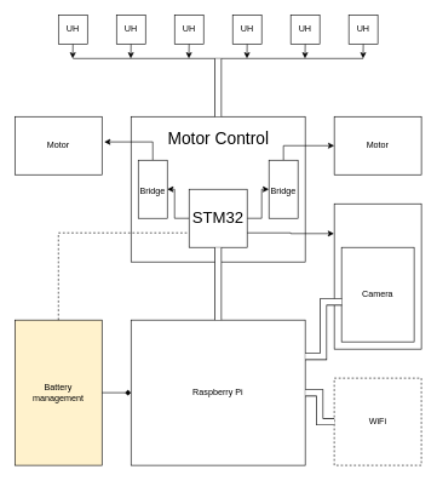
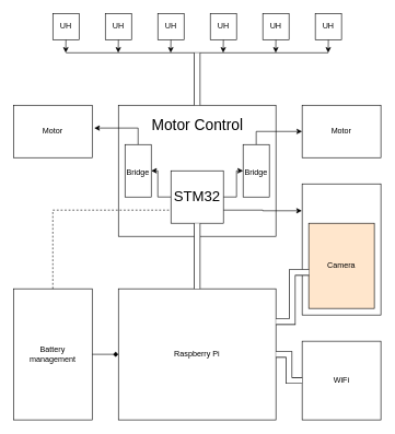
  <mxCell id="0" />
  <mxCell id="1" parent="0" />
- <mxCell id="2" value="&lt;div&gt;Battery &lt;br&gt;&lt;/div&gt;&lt;div&gt;management&lt;/div&gt;" style="rounded=0;whiteSpace=wrap;html=1;fillColor=#fff2cc;" vertex="1" parent="1"><mxGeometry x="20" y="440" width="120" height="200" as="geometry" /></mxCell>
+ <mxCell id="2" value="&lt;div&gt;Battery &lt;br&gt;&lt;/div&gt;&lt;div&gt;management&lt;/div&gt;" style="rounded=0;whiteSpace=wrap;html=1;" vertex="1" parent="1"><mxGeometry x="20" y="440" width="120" height="200" as="geometry" /></mxCell>
  <mxCell id="3" value="&lt;div&gt;&lt;br&gt;&lt;/div&gt;" style="rounded=0;whiteSpace=wrap;html=1;" vertex="1" parent="1"><mxGeometry x="180" y="160" width="240" height="200" as="geometry" /></mxCell>
  <mxCell id="4" value="&lt;div&gt;Raspberry Pi&lt;/div&gt;" style="rounded=0;whiteSpace=wrap;html=1;" vertex="1" parent="1"><mxGeometry x="180" y="440" width="240" height="200" as="geometry" /></mxCell>
- <mxCell id="5" value="&lt;div&gt;WiFi&lt;/div&gt;" style="whiteSpace=wrap;html=1;aspect=fixed;dashed=1;" vertex="1" parent="1"><mxGeometry x="460" y="520" width="120" height="120" as="geometry" /></mxCell>
+ <mxCell id="5" value="&lt;div&gt;WiFi&lt;/div&gt;" style="whiteSpace=wrap;html=1;aspect=fixed;" vertex="1" parent="1"><mxGeometry x="460" y="520" width="120" height="120" as="geometry" /></mxCell>
  <mxCell id="6" value="&lt;p&gt;&lt;br&gt;&lt;/p&gt;" style="rounded=0;whiteSpace=wrap;html=1;" vertex="1" parent="1"><mxGeometry x="460" y="280" width="120" height="200" as="geometry" /></mxCell>
- <mxCell id="7" value="Camera" style="rounded=0;whiteSpace=wrap;html=1;" vertex="1" parent="1"><mxGeometry x="470" y="340" width="100" height="130" as="geometry" /></mxCell>
+ <mxCell id="7" value="Camera" style="rounded=0;whiteSpace=wrap;html=1;fillColor=#ffe6cc;" vertex="1" parent="1"><mxGeometry x="470" y="340" width="100" height="130" as="geometry" /></mxCell>
  <mxCell id="8" style="edgeStyle=orthogonalEdgeStyle;rounded=0;orthogonalLoop=1;jettySize=auto;html=1;exitX=0.5;exitY=1;exitDx=0;exitDy=0;fontSize=12;" edge="1" parent="1" source="9"><mxGeometry relative="1" as="geometry"><mxPoint x="99.69" y="80" as="targetPoint" /></mxGeometry></mxCell>
  <mxCell id="9" value="&lt;div&gt;UH&lt;/div&gt;" style="whiteSpace=wrap;html=1;aspect=fixed;" vertex="1" parent="1"><mxGeometry x="80" y="20" width="40" height="40" as="geometry" /></mxCell>
  <mxCell id="10" style="edgeStyle=orthogonalEdgeStyle;rounded=0;orthogonalLoop=1;jettySize=auto;html=1;exitX=0.5;exitY=1;exitDx=0;exitDy=0;fontSize=12;" edge="1" parent="1" source="11"><mxGeometry relative="1" as="geometry"><mxPoint x="179.69" y="80" as="targetPoint" /></mxGeometry></mxCell>
  <mxCell id="11" value="UH" style="whiteSpace=wrap;html=1;aspect=fixed;" vertex="1" parent="1"><mxGeometry x="160" y="20" width="40" height="40" as="geometry" /></mxCell>
  <mxCell id="12" style="edgeStyle=orthogonalEdgeStyle;rounded=0;orthogonalLoop=1;jettySize=auto;html=1;exitX=0.5;exitY=1;exitDx=0;exitDy=0;fontSize=12;" edge="1" parent="1" source="13"><mxGeometry relative="1" as="geometry"><mxPoint x="259.69" y="80" as="targetPoint" /></mxGeometry></mxCell>
  <mxCell id="13" value="UH" style="whiteSpace=wrap;html=1;aspect=fixed;" vertex="1" parent="1"><mxGeometry x="240" y="20" width="40" height="40" as="geometry" /></mxCell>
  <mxCell id="14" style="edgeStyle=orthogonalEdgeStyle;rounded=0;orthogonalLoop=1;jettySize=auto;html=1;exitX=0.5;exitY=1;exitDx=0;exitDy=0;fontSize=12;" edge="1" parent="1" source="15"><mxGeometry relative="1" as="geometry"><mxPoint x="339.69" y="80" as="targetPoint" /></mxGeometry></mxCell>
  <mxCell id="15" value="UH" style="whiteSpace=wrap;html=1;aspect=fixed;" vertex="1" parent="1"><mxGeometry x="320" y="20" width="40" height="40" as="geometry" /></mxCell>
  <mxCell id="16" style="edgeStyle=orthogonalEdgeStyle;rounded=0;orthogonalLoop=1;jettySize=auto;html=1;exitX=0.5;exitY=1;exitDx=0;exitDy=0;fontSize=12;" edge="1" parent="1" source="17"><mxGeometry relative="1" as="geometry"><mxPoint x="419.69" y="80" as="targetPoint" /></mxGeometry></mxCell>
  <mxCell id="17" value="UH" style="whiteSpace=wrap;html=1;aspect=fixed;" vertex="1" parent="1"><mxGeometry x="400" y="20" width="40" height="40" as="geometry" /></mxCell>
  <mxCell id="18" style="edgeStyle=orthogonalEdgeStyle;rounded=0;orthogonalLoop=1;jettySize=auto;html=1;exitX=0.5;exitY=1;exitDx=0;exitDy=0;fontSize=12;" edge="1" parent="1" source="19"><mxGeometry relative="1" as="geometry"><mxPoint x="499.69" y="80" as="targetPoint" /></mxGeometry></mxCell>
  <mxCell id="19" value="UH" style="whiteSpace=wrap;html=1;aspect=fixed;" vertex="1" parent="1"><mxGeometry x="480" y="20" width="40" height="40" as="geometry" /></mxCell>
  <mxCell id="20" value="&lt;div&gt;Motor&lt;/div&gt;" style="rounded=0;whiteSpace=wrap;html=1;" vertex="1" parent="1"><mxGeometry x="20" y="160" width="120" height="80" as="geometry" /></mxCell>
  <mxCell id="21" value="Motor" style="rounded=0;whiteSpace=wrap;html=1;" vertex="1" parent="1"><mxGeometry x="460" y="160" width="120" height="80" as="geometry" /></mxCell>
  <mxCell id="22" value="&lt;font size=&quot;1&quot;&gt;&lt;span style=&quot;font-weight: normal ; font-size: 23px&quot;&gt;Motor Control&lt;/span&gt;&lt;/font&gt;" style="text;strokeColor=none;fillColor=none;html=1;fontSize=24;fontStyle=1;verticalAlign=middle;align=center;" vertex="1" parent="1"><mxGeometry x="250" y="170" width="100" height="40" as="geometry" /></mxCell>
  <mxCell id="23" style="edgeStyle=orthogonalEdgeStyle;rounded=0;orthogonalLoop=1;jettySize=auto;html=1;exitX=0;exitY=0.5;exitDx=0;exitDy=0;entryX=1;entryY=0.5;entryDx=0;entryDy=0;fontSize=22;" edge="1" parent="1" source="26" target="28"><mxGeometry relative="1" as="geometry" /></mxCell>
  <mxCell id="24" style="edgeStyle=orthogonalEdgeStyle;rounded=0;orthogonalLoop=1;jettySize=auto;html=1;exitX=1;exitY=0.5;exitDx=0;exitDy=0;entryX=0;entryY=0.5;entryDx=0;entryDy=0;fontSize=22;" edge="1" parent="1" source="26" target="30"><mxGeometry relative="1" as="geometry" /></mxCell>
  <mxCell id="25" style="edgeStyle=orthogonalEdgeStyle;rounded=0;orthogonalLoop=1;jettySize=auto;html=1;exitX=1;exitY=0.75;exitDx=0;exitDy=0;entryX=-0.003;entryY=0.205;entryDx=0;entryDy=0;entryPerimeter=0;fontSize=22;" edge="1" parent="1" source="26" target="6"><mxGeometry relative="1" as="geometry" /></mxCell>
  <mxCell id="26" value="&lt;div&gt;STM32&lt;/div&gt;" style="whiteSpace=wrap;html=1;aspect=fixed;fontSize=22;" vertex="1" parent="1"><mxGeometry x="260" y="260" width="80" height="80" as="geometry" /></mxCell>
  <mxCell id="27" style="edgeStyle=orthogonalEdgeStyle;rounded=0;orthogonalLoop=1;jettySize=auto;html=1;exitX=0.5;exitY=0;exitDx=0;exitDy=0;entryX=1.026;entryY=0.435;entryDx=0;entryDy=0;entryPerimeter=0;fontSize=22;" edge="1" parent="1" source="28" target="20"><mxGeometry relative="1" as="geometry" /></mxCell>
  <mxCell id="28" value="&lt;font style=&quot;font-size: 12px&quot;&gt;Bridge&lt;/font&gt;" style="rounded=0;whiteSpace=wrap;html=1;fontSize=22;" vertex="1" parent="1"><mxGeometry x="190" y="220" width="40" height="80" as="geometry" /></mxCell>
  <mxCell id="29" style="edgeStyle=orthogonalEdgeStyle;rounded=0;orthogonalLoop=1;jettySize=auto;html=1;exitX=0.5;exitY=0;exitDx=0;exitDy=0;entryX=0;entryY=0.5;entryDx=0;entryDy=0;fontSize=22;" edge="1" parent="1" source="30" target="21"><mxGeometry relative="1" as="geometry" /></mxCell>
  <mxCell id="30" value="&lt;font style=&quot;font-size: 12px&quot;&gt;Bridge&lt;/font&gt;" style="rounded=0;whiteSpace=wrap;html=1;fontSize=22;" vertex="1" parent="1"><mxGeometry x="370" y="220" width="40" height="80" as="geometry" /></mxCell>
  <mxCell id="31" value="" style="shape=filledEdge;rounded=0;fixDash=1;endArrow=none;strokeWidth=10;fillColor=#ffffff;edgeStyle=orthogonalEdgeStyle;fontSize=22;exitX=0.5;exitY=0;exitDx=0;exitDy=0;" edge="1" parent="1" source="4" target="26"><mxGeometry width="60" height="40" relative="1" as="geometry"><mxPoint x="90" y="390" as="sourcePoint" /><mxPoint x="150" y="350" as="targetPoint" /></mxGeometry></mxCell>
  <mxCell id="32" value="" style="shape=filledEdge;rounded=0;fixDash=1;endArrow=none;strokeWidth=10;fillColor=#ffffff;edgeStyle=orthogonalEdgeStyle;fontSize=22;entryX=0;entryY=0.5;entryDx=0;entryDy=0;exitX=1;exitY=0.5;exitDx=0;exitDy=0;" edge="1" parent="1" source="4" target="5"><mxGeometry width="60" height="40" relative="1" as="geometry"><mxPoint x="90" y="390" as="sourcePoint" /><mxPoint x="150" y="350" as="targetPoint" /></mxGeometry></mxCell>
  <mxCell id="33" value="" style="shape=filledEdge;rounded=0;fixDash=1;endArrow=none;strokeWidth=10;fillColor=#ffffff;edgeStyle=orthogonalEdgeStyle;fontSize=22;entryX=0.005;entryY=0.577;entryDx=0;entryDy=0;entryPerimeter=0;exitX=1;exitY=0.25;exitDx=0;exitDy=0;" edge="1" parent="1" source="4" target="7"><mxGeometry width="60" height="40" relative="1" as="geometry"><mxPoint x="370" y="410" as="sourcePoint" /><mxPoint x="430" y="370" as="targetPoint" /></mxGeometry></mxCell>
  <mxCell id="34" value="" style="endArrow=none;html=1;rounded=0;fontSize=12;" edge="1" parent="1"><mxGeometry width="50" height="50" relative="1" as="geometry"><mxPoint x="100" y="80" as="sourcePoint" /><mxPoint x="500" y="80" as="targetPoint" /><Array as="points"><mxPoint x="300" y="80" /></Array></mxGeometry></mxCell>
  <mxCell id="35" value="" style="shape=filledEdge;rounded=0;fixDash=1;endArrow=none;strokeWidth=10;fillColor=#ffffff;edgeStyle=orthogonalEdgeStyle;fontSize=12;" edge="1" parent="1"><mxGeometry width="60" height="40" relative="1" as="geometry"><mxPoint x="300" y="160" as="sourcePoint" /><mxPoint x="300" y="80" as="targetPoint" /></mxGeometry></mxCell>
  <mxCell id="36" value="" style="endArrow=none;html=1;rounded=0;fontSize=12;exitX=0.5;exitY=0;exitDx=0;exitDy=0;entryX=0;entryY=0.75;entryDx=0;entryDy=0;dashed=1;" edge="1" parent="1" source="2" target="26"><mxGeometry width="50" height="50" relative="1" as="geometry"><mxPoint x="230" y="330" as="sourcePoint" /><mxPoint x="280" y="280" as="targetPoint" /><Array as="points"><mxPoint x="80" y="320" /></Array></mxGeometry></mxCell>
  <mxCell id="37" value="" style="endArrow=diamond;html=1;rounded=0;fontSize=12;exitX=1;exitY=0.5;exitDx=0;exitDy=0;entryX=0;entryY=0.5;entryDx=0;entryDy=0;" edge="1" parent="1" source="2" target="4"><mxGeometry width="50" height="50" relative="1" as="geometry"><mxPoint x="230" y="330" as="sourcePoint" /><mxPoint x="280" y="280" as="targetPoint" /></mxGeometry></mxCell>
